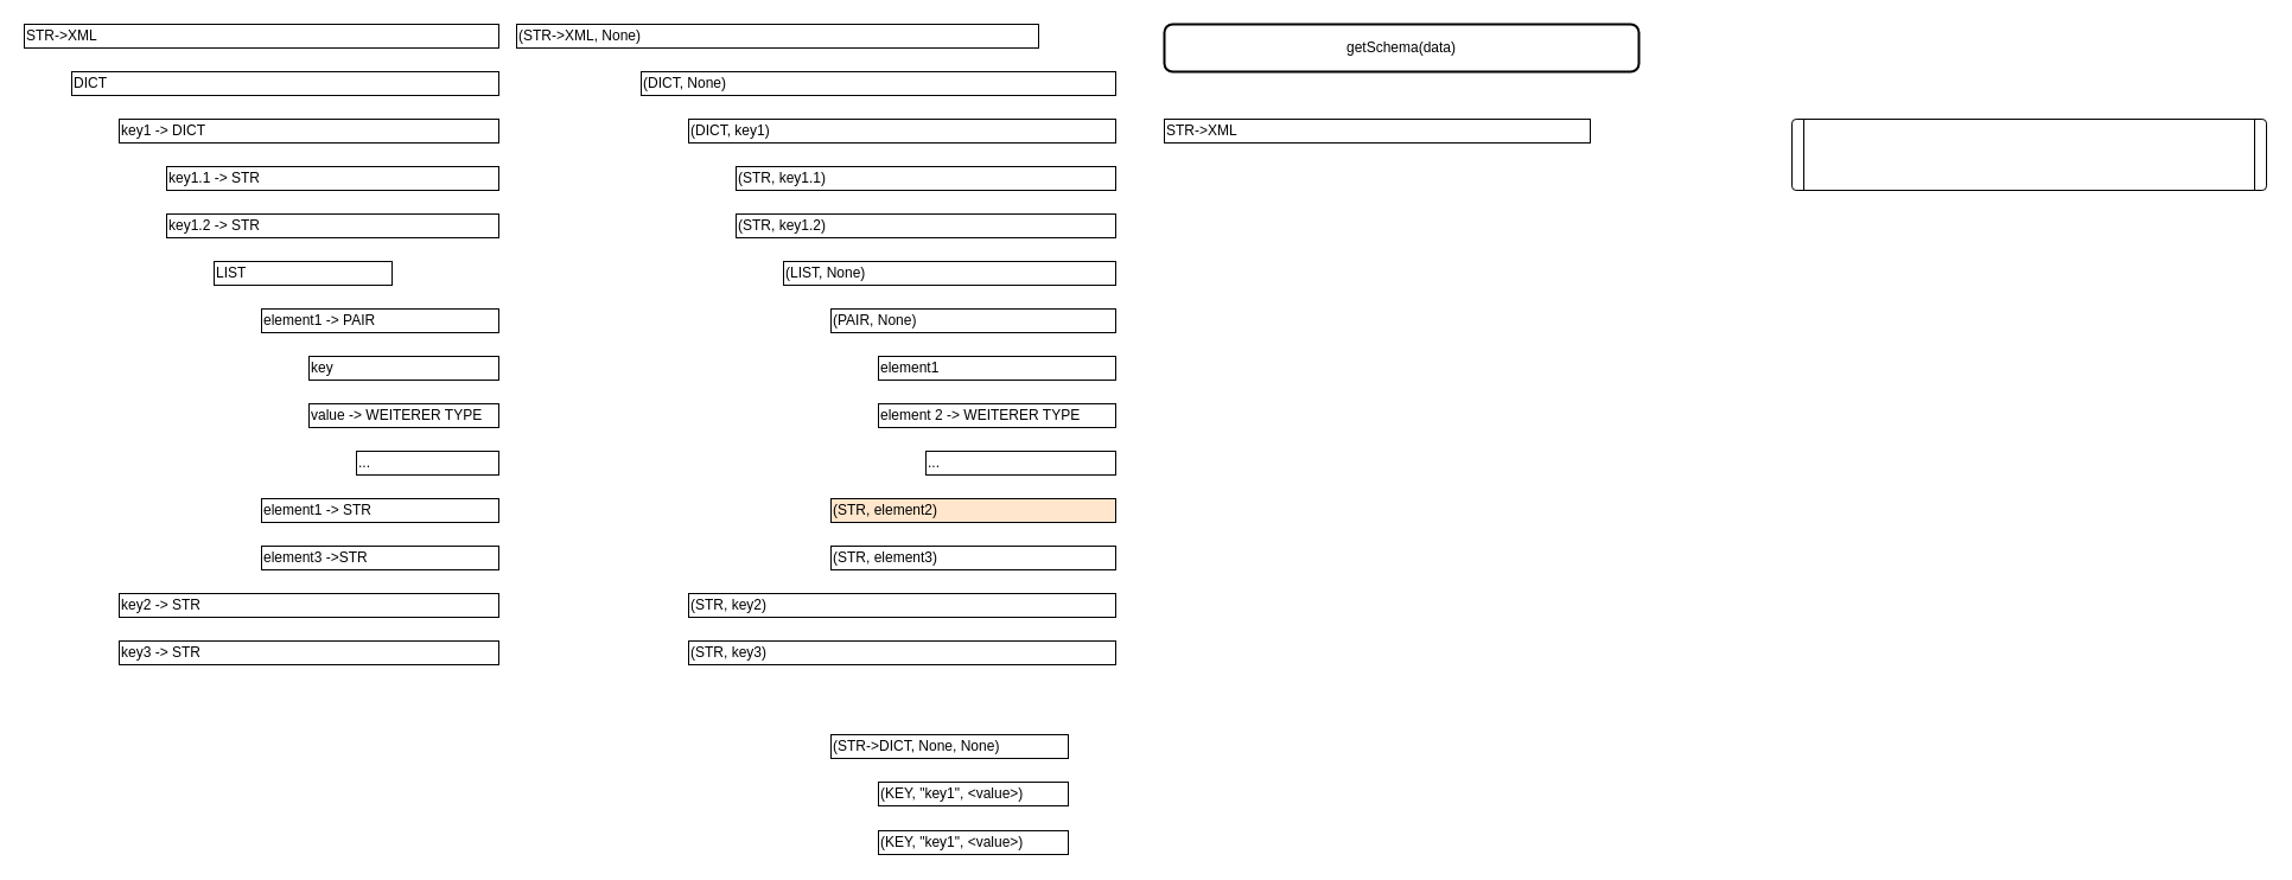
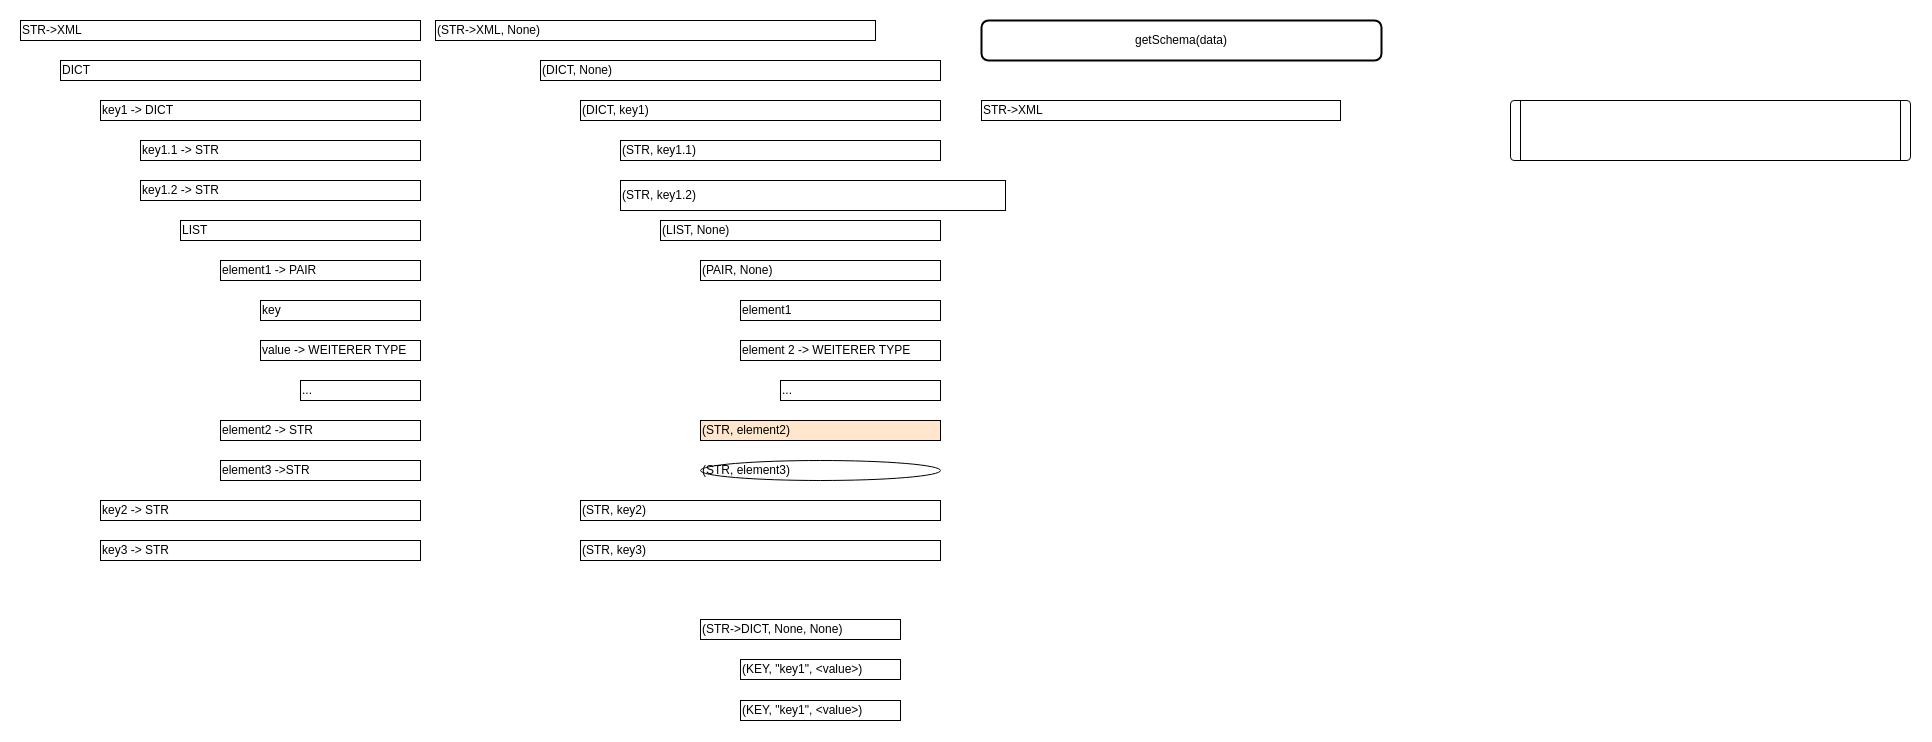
  <mxCell id="0" />
  <mxCell id="1" parent="0" />
  <mxCell id="2" value="STR-&amp;gt;XML" style="rounded=0;whiteSpace=wrap;html=1;align=left;" parent="1" vertex="1"><mxGeometry x="20" y="20" width="400" height="20" as="geometry" /></mxCell>
  <mxCell id="3" value="DICT" style="rounded=0;whiteSpace=wrap;html=1;align=left;" parent="1" vertex="1"><mxGeometry x="60" y="60" width="360" height="20" as="geometry" /></mxCell>
  <mxCell id="4" value="key1 -&amp;gt; DICT" style="rounded=0;whiteSpace=wrap;html=1;align=left;" parent="1" vertex="1"><mxGeometry x="100" y="100" width="320" height="20" as="geometry" /></mxCell>
  <mxCell id="5" value="key2 -&amp;gt; STR" style="rounded=0;whiteSpace=wrap;html=1;align=left;" parent="1" vertex="1"><mxGeometry x="100" y="500" width="320" height="20" as="geometry" /></mxCell>
  <mxCell id="6" value="key3 -&amp;gt; STR" style="rounded=0;whiteSpace=wrap;html=1;align=left;" parent="1" vertex="1"><mxGeometry x="100" y="540" width="320" height="20" as="geometry" /></mxCell>
  <mxCell id="7" value="key1.1 -&amp;gt; STR" style="rounded=0;whiteSpace=wrap;html=1;align=left;" parent="1" vertex="1"><mxGeometry x="140" y="140" width="280" height="20" as="geometry" /></mxCell>
  <mxCell id="8" value="key1.2 -&amp;gt; STR" style="rounded=0;whiteSpace=wrap;html=1;align=left;" parent="1" vertex="1"><mxGeometry x="140" y="180" width="280" height="20" as="geometry" /></mxCell>
- <mxCell id="9" value="LIST" style="rounded=0;whiteSpace=wrap;html=1;align=left;" parent="1" vertex="1"><mxGeometry x="180" y="220" width="150" height="20" as="geometry" /></mxCell>
+ <mxCell id="9" value="LIST" style="rounded=0;whiteSpace=wrap;html=1;align=left;" parent="1" vertex="1"><mxGeometry x="180" y="220" width="240" height="20" as="geometry" /></mxCell>
  <mxCell id="10" value="element1 -&amp;gt; PAIR" style="rounded=0;whiteSpace=wrap;html=1;align=left;" parent="1" vertex="1"><mxGeometry x="220" y="260" width="200" height="20" as="geometry" /></mxCell>
  <mxCell id="11" value="element3 -&amp;gt;STR" style="rounded=0;whiteSpace=wrap;html=1;align=left;" parent="1" vertex="1"><mxGeometry x="220" y="460" width="200" height="20" as="geometry" /></mxCell>
- <mxCell id="12" value="element1 -&amp;gt; STR" style="rounded=0;whiteSpace=wrap;html=1;align=left;" parent="1" vertex="1"><mxGeometry x="220" y="420" width="200" height="20" as="geometry" /></mxCell>
+ <mxCell id="12" value="element2 -&amp;gt; STR" style="rounded=0;whiteSpace=wrap;html=1;align=left;" parent="1" vertex="1"><mxGeometry x="220" y="420" width="200" height="20" as="geometry" /></mxCell>
  <mxCell id="13" value="key" style="rounded=0;whiteSpace=wrap;html=1;align=left;" parent="1" vertex="1"><mxGeometry x="260" y="300" width="160" height="20" as="geometry" /></mxCell>
  <mxCell id="14" value="value -&amp;gt; WEITERER TYPE" style="rounded=0;whiteSpace=wrap;html=1;align=left;" parent="1" vertex="1"><mxGeometry x="260" y="340" width="160" height="20" as="geometry" /></mxCell>
  <mxCell id="15" value="..." style="rounded=0;whiteSpace=wrap;html=1;align=left;" parent="1" vertex="1"><mxGeometry x="300" y="380" width="120" height="20" as="geometry" /></mxCell>
  <mxCell id="16" value="(STR-&amp;gt;XML, None)" style="rounded=0;whiteSpace=wrap;html=1;align=left;" parent="1" vertex="1"><mxGeometry x="435" y="20" width="440" height="20" as="geometry" /></mxCell>
  <mxCell id="17" value="(DICT, None)" style="rounded=0;whiteSpace=wrap;html=1;align=left;" parent="1" vertex="1"><mxGeometry x="540" y="60" width="400" height="20" as="geometry" /></mxCell>
  <mxCell id="18" value="(DICT, key1)" style="rounded=0;whiteSpace=wrap;html=1;align=left;" parent="1" vertex="1"><mxGeometry x="580" y="100" width="360" height="20" as="geometry" /></mxCell>
  <mxCell id="19" value="(STR, key2)" style="rounded=0;whiteSpace=wrap;html=1;align=left;" parent="1" vertex="1"><mxGeometry x="580" y="500" width="360" height="20" as="geometry" /></mxCell>
  <mxCell id="20" value="(STR, key3)" style="rounded=0;whiteSpace=wrap;html=1;align=left;" parent="1" vertex="1"><mxGeometry x="580" y="540" width="360" height="20" as="geometry" /></mxCell>
  <mxCell id="21" value="(STR, key1.1)" style="rounded=0;whiteSpace=wrap;html=1;align=left;" parent="1" vertex="1"><mxGeometry x="620" y="140" width="320" height="20" as="geometry" /></mxCell>
- <mxCell id="22" value="(STR, key1.2)" style="rounded=0;whiteSpace=wrap;html=1;align=left;" parent="1" vertex="1"><mxGeometry x="620" y="180" width="320" height="20" as="geometry" /></mxCell>
+ <mxCell id="22" value="(STR, key1.2)" style="rounded=0;whiteSpace=wrap;html=1;align=left;" parent="1" vertex="1"><mxGeometry x="620" y="180" width="385" height="30" as="geometry" /></mxCell>
  <mxCell id="23" value="(LIST, None)" style="rounded=0;whiteSpace=wrap;html=1;align=left;" parent="1" vertex="1"><mxGeometry x="660" y="220" width="280" height="20" as="geometry" /></mxCell>
  <mxCell id="24" value="(PAIR, None)" style="rounded=0;whiteSpace=wrap;html=1;align=left;" parent="1" vertex="1"><mxGeometry x="700" y="260" width="240" height="20" as="geometry" /></mxCell>
- <mxCell id="25" value="(STR, element3)" style="rounded=0;whiteSpace=wrap;html=1;align=left;" parent="1" vertex="1"><mxGeometry x="700" y="460" width="240" height="20" as="geometry" /></mxCell>
+ <mxCell id="25" value="(STR, element3)" style="ellipse;whiteSpace=wrap;html=1;align=left;" parent="1" vertex="1"><mxGeometry x="700" y="460" width="240" height="20" as="geometry" /></mxCell>
  <mxCell id="26" value="(STR, element2)" style="rounded=0;whiteSpace=wrap;html=1;align=left;fillColor=#ffe6cc;" parent="1" vertex="1"><mxGeometry x="700" y="420" width="240" height="20" as="geometry" /></mxCell>
  <mxCell id="27" value="element1" style="rounded=0;whiteSpace=wrap;html=1;align=left;" parent="1" vertex="1"><mxGeometry x="740" y="300" width="200" height="20" as="geometry" /></mxCell>
  <mxCell id="28" value="element 2 -&amp;gt; WEITERER TYPE" style="rounded=0;whiteSpace=wrap;html=1;align=left;" parent="1" vertex="1"><mxGeometry x="740" y="340" width="200" height="20" as="geometry" /></mxCell>
  <mxCell id="29" value="..." style="rounded=0;whiteSpace=wrap;html=1;align=left;" parent="1" vertex="1"><mxGeometry x="780" y="380" width="160" height="20" as="geometry" /></mxCell>
  <mxCell id="30" value="getSchema(data)" style="rounded=1;whiteSpace=wrap;html=1;absoluteArcSize=1;arcSize=14;strokeWidth=2;" parent="1" vertex="1"><mxGeometry x="981" y="20" width="400" height="40" as="geometry" /></mxCell>
  <mxCell id="31" value="" style="verticalLabelPosition=bottom;verticalAlign=top;html=1;shape=process;whiteSpace=wrap;rounded=1;size=0.025;arcSize=6;" parent="1" vertex="1"><mxGeometry x="1510" y="100" width="400" height="60" as="geometry" /></mxCell>
  <mxCell id="32" value="STR-&amp;gt;XML" style="rounded=0;whiteSpace=wrap;html=1;align=left;" parent="1" vertex="1"><mxGeometry x="981" y="100" width="359" height="20" as="geometry" /></mxCell>
  <mxCell id="33" value="(KEY, &quot;key1&quot;, &amp;lt;value&amp;gt;)" style="rounded=0;whiteSpace=wrap;html=1;align=left;" vertex="1" parent="1"><mxGeometry x="740" y="659" width="160" height="20" as="geometry" /></mxCell>
  <mxCell id="34" value="(STR-&amp;gt;DICT, None, None)" style="rounded=0;whiteSpace=wrap;html=1;align=left;" vertex="1" parent="1"><mxGeometry x="700" y="619" width="200" height="20" as="geometry" /></mxCell>
  <mxCell id="35" value="(KEY, &quot;key1&quot;, &amp;lt;value&amp;gt;)" style="rounded=0;whiteSpace=wrap;html=1;align=left;" vertex="1" parent="1"><mxGeometry x="740" y="700" width="160" height="20" as="geometry" /></mxCell>
